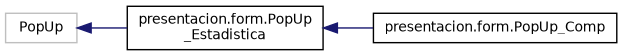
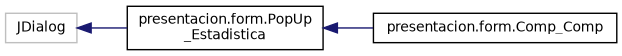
  digraph {
    rankdir=LR
    node [color=black fillcolor=white fontname=Helvetica fontsize=10 shape=record style=filled]
    edge [color=midnightblue dir=back fontname=Helvetica fontsize=10 labelfontname=Helvetica labelfontsize=10 style=solid]
-   n1 [color=grey75 height=0.2 label=PopUp width=0.4]
+   n1 [color=grey75 height=0.2 label=JDialog width=0.4]
    n2 [height=0.2 label="presentacion.form.PopUp\l_Estadistica" width=0.4]
-   n3 [height=0.2 label="presentacion.form.PopUp_Comp" width=0.4]
+   n3 [height=0.2 label="presentacion.form.Comp_Comp" width=0.4]
    n1 -> n2
    n2 -> n3
  }
